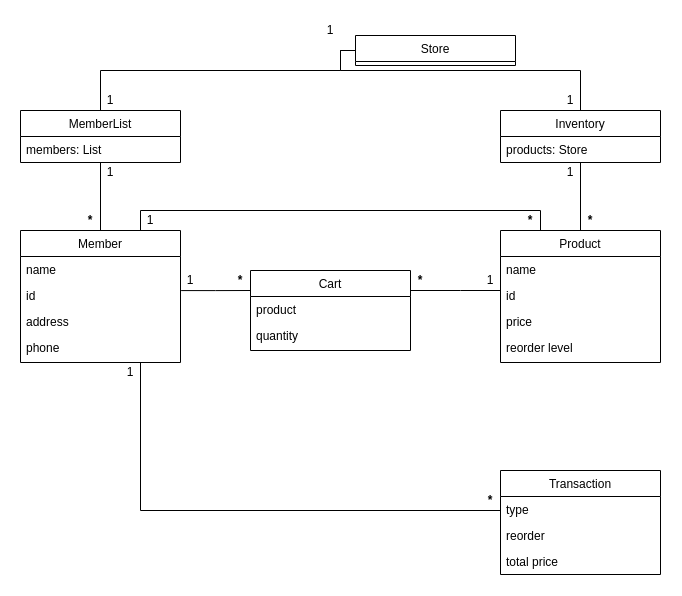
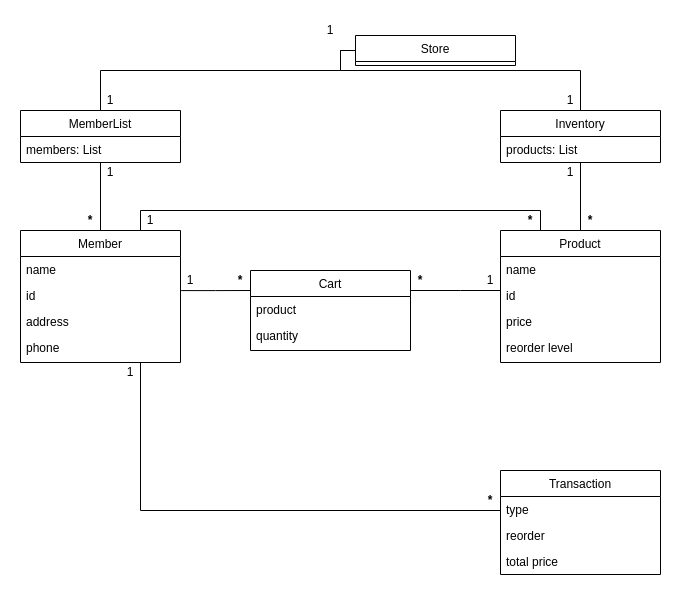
  <mxCell id="0" />
  <mxCell id="1" parent="0" />
  <mxCell id="2" value="" style="edgeStyle=orthogonalEdgeStyle;rounded=0;orthogonalLoop=1;jettySize=auto;html=1;endArrow=none;endFill=0;" edge="1" parent="1" source="4" target="6"><mxGeometry relative="1" as="geometry"><Array as="points"><mxPoint x="340" y="70" /><mxPoint x="100" y="70" /></Array></mxGeometry></mxCell>
  <mxCell id="3" value="" style="edgeStyle=orthogonalEdgeStyle;rounded=0;orthogonalLoop=1;jettySize=auto;html=1;endArrow=none;endFill=0;" edge="1" parent="1" source="4" target="9"><mxGeometry relative="1" as="geometry"><Array as="points"><mxPoint x="340" y="70" /><mxPoint x="580" y="70" /></Array></mxGeometry></mxCell>
  <mxCell id="4" value="Store" style="swimlane;fontStyle=0;align=center;verticalAlign=top;childLayout=stackLayout;horizontal=1;startSize=26;horizontalStack=0;resizeParent=1;resizeLast=0;collapsible=1;marginBottom=0;rounded=0;shadow=0;strokeWidth=1;" parent="1" vertex="1"><mxGeometry x="355" y="35" width="160" height="30" as="geometry"><mxRectangle x="230" y="140" width="160" height="26" as="alternateBounds" /></mxGeometry></mxCell>
  <mxCell id="5" value="" style="edgeStyle=orthogonalEdgeStyle;rounded=0;orthogonalLoop=1;jettySize=auto;html=1;endArrow=none;endFill=0;" edge="1" parent="1" source="6" target="13"><mxGeometry relative="1" as="geometry" /></mxCell>
  <mxCell id="6" value="MemberList" style="swimlane;fontStyle=0;align=center;verticalAlign=top;childLayout=stackLayout;horizontal=1;startSize=26;horizontalStack=0;resizeParent=1;resizeLast=0;collapsible=1;marginBottom=0;rounded=0;shadow=0;strokeWidth=1;" vertex="1" parent="1"><mxGeometry y="110" width="160" height="52" as="geometry" x="20"><mxRectangle x="230" y="140" width="160" height="26" as="alternateBounds" /></mxGeometry></mxCell>
  <mxCell id="7" value="members: List" style="text;align=left;verticalAlign=top;spacingLeft=4;spacingRight=4;overflow=hidden;rotatable=0;points=[[0,0.5],[1,0.5]];portConstraint=eastwest;" vertex="1" parent="6"><mxGeometry y="26" width="160" height="26" as="geometry" /></mxCell>
  <mxCell id="8" value="" style="edgeStyle=orthogonalEdgeStyle;rounded=0;orthogonalLoop=1;jettySize=auto;html=1;endArrow=none;endFill=0;" edge="1" parent="1" source="9" target="20"><mxGeometry relative="1" as="geometry" /></mxCell>
  <mxCell id="9" value="Inventory" style="swimlane;fontStyle=0;align=center;verticalAlign=top;childLayout=stackLayout;horizontal=1;startSize=26;horizontalStack=0;resizeParent=1;resizeLast=0;collapsible=1;marginBottom=0;rounded=0;shadow=0;strokeWidth=1;" vertex="1" parent="1"><mxGeometry x="500" y="110" width="160" height="52" as="geometry"><mxRectangle x="230" y="140" width="160" height="26" as="alternateBounds" /></mxGeometry></mxCell>
- <mxCell id="10" value="products: Store" style="text;align=left;verticalAlign=top;spacingLeft=4;spacingRight=4;overflow=hidden;rotatable=0;points=[[0,0.5],[1,0.5]];portConstraint=eastwest;" vertex="1" parent="9"><mxGeometry y="26" width="160" height="26" as="geometry" /></mxCell>
+ <mxCell id="10" value="products: List" style="text;align=left;verticalAlign=top;spacingLeft=4;spacingRight=4;overflow=hidden;rotatable=0;points=[[0,0.5],[1,0.5]];portConstraint=eastwest;" vertex="1" parent="9"><mxGeometry y="26" width="160" height="26" as="geometry" /></mxCell>
  <mxCell id="11" value="" style="edgeStyle=orthogonalEdgeStyle;rounded=0;orthogonalLoop=1;jettySize=auto;html=1;endArrow=none;endFill=0;" edge="1" parent="1" source="13" target="28"><mxGeometry relative="1" as="geometry"><Array as="points"><mxPoint x="140" y="510" /></Array></mxGeometry></mxCell>
  <mxCell id="12" style="edgeStyle=orthogonalEdgeStyle;rounded=0;orthogonalLoop=1;jettySize=auto;html=1;exitX=1.004;exitY=0.311;exitDx=0;exitDy=0;entryX=0;entryY=0.25;entryDx=0;entryDy=0;endArrow=none;endFill=0;startArrow=none;exitPerimeter=0;" edge="1" parent="1" source="15" target="25"><mxGeometry relative="1" as="geometry"><mxPoint x="200" y="275" as="sourcePoint" /><Array as="points" /></mxGeometry></mxCell>
  <mxCell id="13" value="Member" style="swimlane;fontStyle=0;align=center;verticalAlign=top;childLayout=stackLayout;horizontal=1;startSize=26;horizontalStack=0;resizeParent=1;resizeLast=0;collapsible=1;marginBottom=0;rounded=0;shadow=0;strokeWidth=1;" vertex="1" parent="1"><mxGeometry y="230" width="160" height="132" as="geometry" x="20"><mxRectangle x="230" y="140" width="160" height="26" as="alternateBounds" /></mxGeometry></mxCell>
  <mxCell id="14" value="name" style="text;align=left;verticalAlign=top;spacingLeft=4;spacingRight=4;overflow=hidden;rotatable=0;points=[[0,0.5],[1,0.5]];portConstraint=eastwest;" vertex="1" parent="13"><mxGeometry y="26" width="160" height="26" as="geometry" /></mxCell>
  <mxCell id="15" value="id" style="text;align=left;verticalAlign=top;spacingLeft=4;spacingRight=4;overflow=hidden;rotatable=0;points=[[0,0.5],[1,0.5]];portConstraint=eastwest;rounded=0;shadow=0;html=0;" vertex="1" parent="13"><mxGeometry y="52" width="160" height="26" as="geometry" /></mxCell>
  <mxCell id="16" value="address" style="text;align=left;verticalAlign=top;spacingLeft=4;spacingRight=4;overflow=hidden;rotatable=0;points=[[0,0.5],[1,0.5]];portConstraint=eastwest;rounded=0;shadow=0;html=0;" vertex="1" parent="13"><mxGeometry y="78" width="160" height="26" as="geometry" /></mxCell>
  <mxCell id="17" value="phone" style="text;align=left;verticalAlign=top;spacingLeft=4;spacingRight=4;overflow=hidden;rotatable=0;points=[[0,0.5],[1,0.5]];portConstraint=eastwest;" vertex="1" parent="13"><mxGeometry y="104" width="160" height="26" as="geometry" /></mxCell>
  <mxCell id="18" style="edgeStyle=orthogonalEdgeStyle;rounded=0;orthogonalLoop=1;jettySize=auto;html=1;exitX=0.25;exitY=0;exitDx=0;exitDy=0;entryX=0.75;entryY=0;entryDx=0;entryDy=0;endArrow=none;endFill=0;" edge="1" parent="1" source="20" target="13"><mxGeometry relative="1" as="geometry" /></mxCell>
  <mxCell id="19" value="" style="edgeStyle=orthogonalEdgeStyle;rounded=0;orthogonalLoop=1;jettySize=auto;html=1;endArrow=none;endFill=0;" edge="1" parent="1" source="20" target="25"><mxGeometry relative="1" as="geometry"><Array as="points"><mxPoint x="460" y="290" /><mxPoint x="460" y="290" /></Array></mxGeometry></mxCell>
  <mxCell id="20" value="Product" style="swimlane;fontStyle=0;align=center;verticalAlign=top;childLayout=stackLayout;horizontal=1;startSize=26;horizontalStack=0;resizeParent=1;resizeLast=0;collapsible=1;marginBottom=0;rounded=0;shadow=0;strokeWidth=1;" vertex="1" parent="1"><mxGeometry x="500" y="230" width="160" height="132" as="geometry"><mxRectangle x="230" y="140" width="160" height="26" as="alternateBounds" /></mxGeometry></mxCell>
  <mxCell id="21" value="name" style="text;align=left;verticalAlign=top;spacingLeft=4;spacingRight=4;overflow=hidden;rotatable=0;points=[[0,0.5],[1,0.5]];portConstraint=eastwest;" vertex="1" parent="20"><mxGeometry y="26" width="160" height="26" as="geometry" /></mxCell>
  <mxCell id="22" value="id" style="text;align=left;verticalAlign=top;spacingLeft=4;spacingRight=4;overflow=hidden;rotatable=0;points=[[0,0.5],[1,0.5]];portConstraint=eastwest;rounded=0;shadow=0;html=0;" vertex="1" parent="20"><mxGeometry y="52" width="160" height="26" as="geometry" /></mxCell>
  <mxCell id="23" value="price" style="text;align=left;verticalAlign=top;spacingLeft=4;spacingRight=4;overflow=hidden;rotatable=0;points=[[0,0.5],[1,0.5]];portConstraint=eastwest;rounded=0;shadow=0;html=0;" vertex="1" parent="20"><mxGeometry y="78" width="160" height="26" as="geometry" /></mxCell>
  <mxCell id="24" value="reorder level" style="text;align=left;verticalAlign=top;spacingLeft=4;spacingRight=4;overflow=hidden;rotatable=0;points=[[0,0.5],[1,0.5]];portConstraint=eastwest;" vertex="1" parent="20"><mxGeometry y="104" width="160" height="26" as="geometry" /></mxCell>
  <mxCell id="25" value="Cart" style="swimlane;fontStyle=0;align=center;verticalAlign=top;childLayout=stackLayout;horizontal=1;startSize=26;horizontalStack=0;resizeParent=1;resizeLast=0;collapsible=1;marginBottom=0;rounded=0;shadow=0;strokeWidth=1;" vertex="1" parent="1"><mxGeometry x="250" y="270" width="160" height="80" as="geometry"><mxRectangle x="230" y="140" width="160" height="26" as="alternateBounds" /></mxGeometry></mxCell>
  <mxCell id="26" value="product" style="text;align=left;verticalAlign=top;spacingLeft=4;spacingRight=4;overflow=hidden;rotatable=0;points=[[0,0.5],[1,0.5]];portConstraint=eastwest;rounded=0;shadow=0;html=0;" vertex="1" parent="25"><mxGeometry y="26" width="160" height="26" as="geometry" /></mxCell>
  <mxCell id="27" value="quantity" style="text;align=left;verticalAlign=top;spacingLeft=4;spacingRight=4;overflow=hidden;rotatable=0;points=[[0,0.5],[1,0.5]];portConstraint=eastwest;rounded=0;shadow=0;html=0;" vertex="1" parent="25"><mxGeometry y="52" width="160" height="26" as="geometry" /></mxCell>
  <mxCell id="28" value="Transaction" style="swimlane;fontStyle=0;align=center;verticalAlign=top;childLayout=stackLayout;horizontal=1;startSize=26;horizontalStack=0;resizeParent=1;resizeLast=0;collapsible=1;marginBottom=0;rounded=0;shadow=0;strokeWidth=1;" vertex="1" parent="1"><mxGeometry x="500" y="470" width="160" height="104" as="geometry"><mxRectangle x="380" y="880" width="160" height="26" as="alternateBounds" /></mxGeometry></mxCell>
  <mxCell id="29" value="type" style="text;align=left;verticalAlign=top;spacingLeft=4;spacingRight=4;overflow=hidden;rotatable=0;points=[[0,0.5],[1,0.5]];portConstraint=eastwest;" vertex="1" parent="28"><mxGeometry y="26" width="160" height="26" as="geometry" /></mxCell>
  <mxCell id="30" value="reorder" style="text;align=left;verticalAlign=top;spacingLeft=4;spacingRight=4;overflow=hidden;rotatable=0;points=[[0,0.5],[1,0.5]];portConstraint=eastwest;rounded=0;shadow=0;html=0;" vertex="1" parent="28"><mxGeometry y="52" width="160" height="26" as="geometry" /></mxCell>
  <mxCell id="31" value="total price" style="text;align=left;verticalAlign=top;spacingLeft=4;spacingRight=4;overflow=hidden;rotatable=0;points=[[0,0.5],[1,0.5]];portConstraint=eastwest;rounded=0;shadow=0;html=0;" vertex="1" parent="28"><mxGeometry y="78" width="160" height="26" as="geometry" /></mxCell>
  <mxCell id="32" value="1" style="text;html=1;strokeColor=none;fillColor=none;align=center;verticalAlign=middle;whiteSpace=wrap;rounded=0;" vertex="1" parent="1"><mxGeometry x="320" y="20" width="20" height="20" as="geometry" /></mxCell>
  <mxCell id="33" value="1" style="text;html=1;strokeColor=none;fillColor=none;align=center;verticalAlign=middle;whiteSpace=wrap;rounded=0;" vertex="1" parent="1"><mxGeometry x="100" y="90" width="20" height="20" as="geometry" /></mxCell>
  <mxCell id="34" value="1" style="text;html=1;strokeColor=none;fillColor=none;align=center;verticalAlign=middle;whiteSpace=wrap;rounded=0;" vertex="1" parent="1"><mxGeometry x="560" y="90" width="20" height="20" as="geometry" /></mxCell>
  <mxCell id="35" value="1" style="text;html=1;strokeColor=none;fillColor=none;align=center;verticalAlign=middle;whiteSpace=wrap;rounded=0;" vertex="1" parent="1"><mxGeometry x="560" y="162" width="20" height="20" as="geometry" /></mxCell>
  <mxCell id="36" value="1" style="text;html=1;strokeColor=none;fillColor=none;align=center;verticalAlign=middle;whiteSpace=wrap;rounded=0;" vertex="1" parent="1"><mxGeometry x="100" y="162" width="20" height="20" as="geometry" /></mxCell>
  <mxCell id="37" value="1" style="text;html=1;strokeColor=none;fillColor=none;align=center;verticalAlign=middle;whiteSpace=wrap;rounded=0;" vertex="1" parent="1"><mxGeometry x="120" y="362" width="20" height="20" as="geometry" /></mxCell>
  <mxCell id="38" value="" style="edgeStyle=orthogonalEdgeStyle;rounded=0;orthogonalLoop=1;jettySize=auto;html=1;exitX=1;exitY=0.25;exitDx=0;exitDy=0;entryX=0;entryY=0.25;entryDx=0;entryDy=0;endArrow=none;endFill=0;" edge="1" parent="1" source="13"><mxGeometry relative="1" as="geometry"><mxPoint x="180" y="263" as="sourcePoint" /><mxPoint x="180" y="275" as="targetPoint" /><Array as="points" /></mxGeometry></mxCell>
  <mxCell id="39" value="1" style="text;html=1;strokeColor=none;fillColor=none;align=center;verticalAlign=middle;whiteSpace=wrap;rounded=0;" vertex="1" parent="1"><mxGeometry x="140" y="210" width="20" height="20" as="geometry" /></mxCell>
  <mxCell id="40" value="1" style="text;html=1;strokeColor=none;fillColor=none;align=center;verticalAlign=middle;whiteSpace=wrap;rounded=0;" vertex="1" parent="1"><mxGeometry x="180" y="270" width="20" height="20" as="geometry" /></mxCell>
  <mxCell id="41" value="1" style="text;html=1;strokeColor=none;fillColor=none;align=center;verticalAlign=middle;whiteSpace=wrap;rounded=0;" vertex="1" parent="1"><mxGeometry x="480" y="270" width="20" height="20" as="geometry" /></mxCell>
  <mxCell id="42" value="&lt;b&gt;*&lt;/b&gt;" style="text;html=1;strokeColor=none;fillColor=none;align=center;verticalAlign=middle;whiteSpace=wrap;rounded=0;" vertex="1" parent="1"><mxGeometry x="580" y="210" width="20" height="20" as="geometry" /></mxCell>
  <mxCell id="43" value="&lt;b&gt;*&lt;/b&gt;" style="text;html=1;strokeColor=none;fillColor=none;align=center;verticalAlign=middle;whiteSpace=wrap;rounded=0;" vertex="1" parent="1"><mxGeometry x="520" y="210" width="20" height="20" as="geometry" /></mxCell>
  <mxCell id="44" value="&lt;b&gt;*&lt;/b&gt;" style="text;html=1;strokeColor=none;fillColor=none;align=center;verticalAlign=middle;whiteSpace=wrap;rounded=0;" vertex="1" parent="1"><mxGeometry x="410" y="270" width="20" height="20" as="geometry" /></mxCell>
  <mxCell id="45" value="&lt;b&gt;*&lt;/b&gt;" style="text;html=1;strokeColor=none;fillColor=none;align=center;verticalAlign=middle;whiteSpace=wrap;rounded=0;" vertex="1" parent="1"><mxGeometry x="230" y="270" width="20" height="20" as="geometry" /></mxCell>
  <mxCell id="46" value="&lt;b&gt;*&lt;/b&gt;" style="text;html=1;strokeColor=none;fillColor=none;align=center;verticalAlign=middle;whiteSpace=wrap;rounded=0;" vertex="1" parent="1"><mxGeometry x="80" y="210" width="20" height="20" as="geometry" /></mxCell>
  <mxCell id="47" value="&lt;b&gt;*&lt;/b&gt;" style="text;html=1;strokeColor=none;fillColor=none;align=center;verticalAlign=middle;whiteSpace=wrap;rounded=0;" vertex="1" parent="1"><mxGeometry x="480" y="490" width="20" height="20" as="geometry" /></mxCell>
